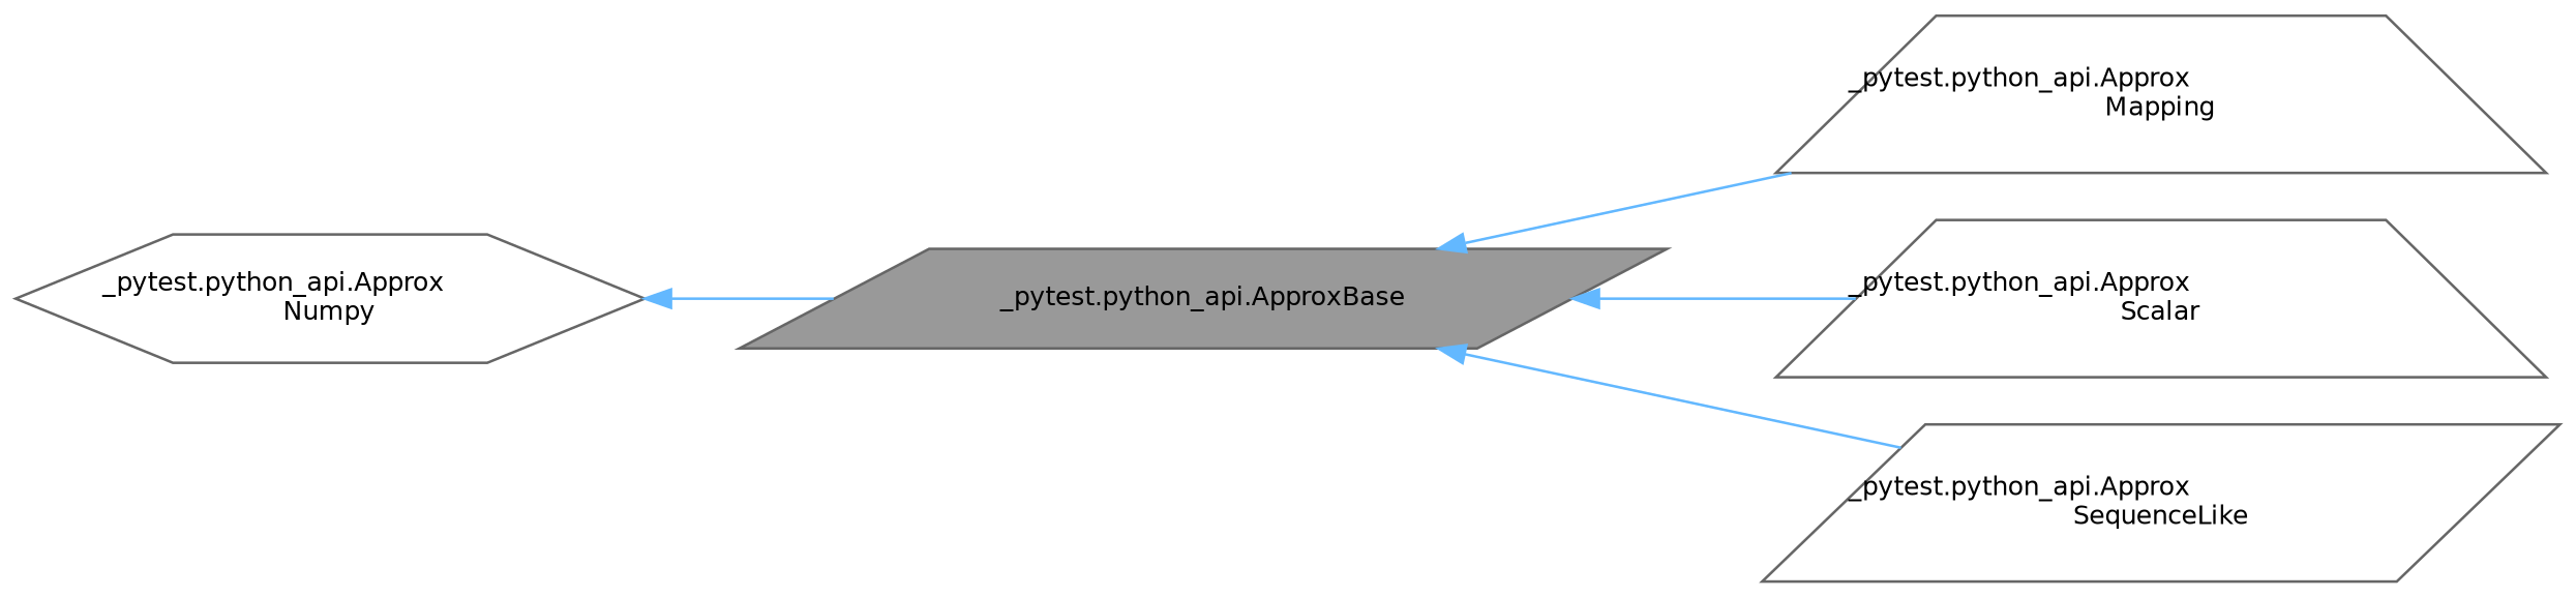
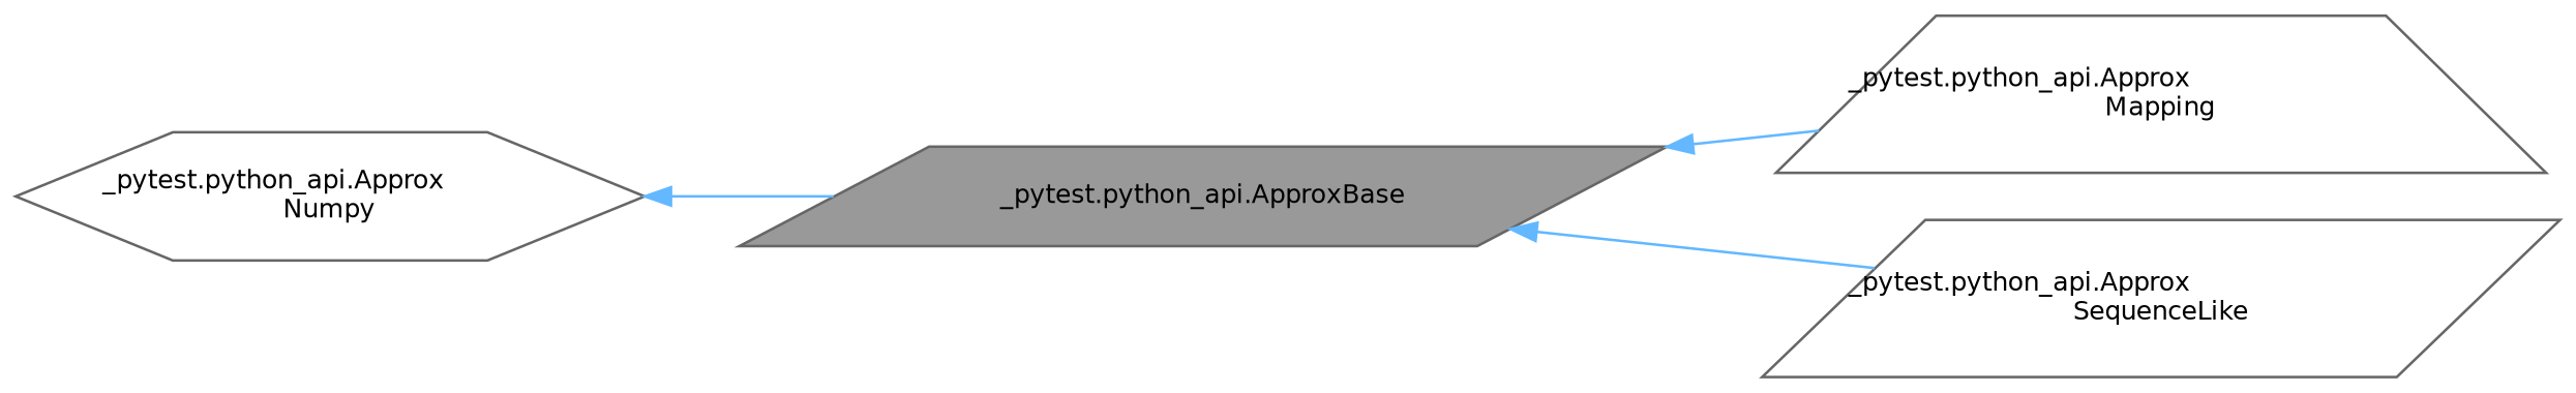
  digraph {
    rankdir=LR
    node [color=gray40 fillcolor=white fontname=Helvetica fontsize=10 shape=parallelogram style=filled]
    edge [color=steelblue1 dir=back fontname=Helvetica fontsize=10 labelfontname=Helvetica labelfontsize=10 style=solid]
    n1 [fillcolor=grey60 fontcolor=black height=0.2 label="_pytest.python_api.ApproxBase" width=0.4]
    n2 [height=0.2 label="_pytest.python_api.Approx\lMapping" shape=trapezium width=0.4]
-   n3 [height=0.2 label="_pytest.python_api.Approx\lScalar" shape=trapezium width=0.4]
    n4 [height=0.2 label="_pytest.python_api.Approx\lSequenceLike" width=0.4]
    n5 [height=0.2 label="_pytest.python_api.Approx\lNumpy" shape=hexagon width=0.4]
    n1 -> n2
-   n1 -> n3
    n1 -> n4
    n5 -> n1
  }
